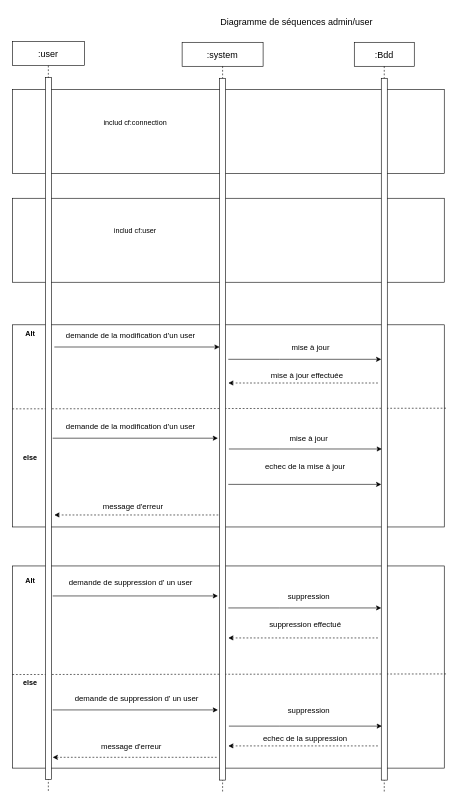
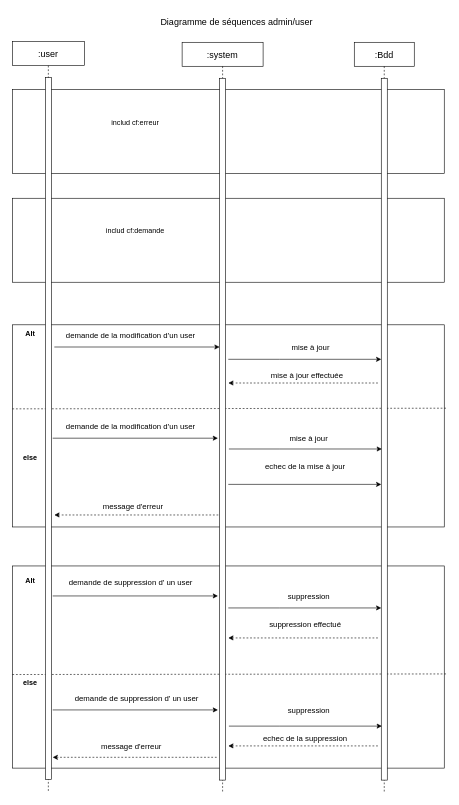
  <mxCell id="0" />
  <mxCell id="1" parent="0" />
  <mxCell id="2" value="" style="rounded=0;whiteSpace=wrap;html=1;" parent="1" vertex="1"><mxGeometry x="20" y="541" width="720" height="337" as="geometry" /></mxCell>
  <mxCell id="3" value="" style="endArrow=classic;html=1;rounded=0;" parent="1" edge="1"><mxGeometry width="50" height="50" relative="1" as="geometry"><mxPoint x="90" y="578" as="sourcePoint" /><mxPoint x="365.5" y="578" as="targetPoint" /></mxGeometry></mxCell>
  <mxCell id="4" value="&lt;span style=&quot;font-size: 13px;&quot;&gt;demande de la modification d'un user&lt;/span&gt;" style="edgeLabel;html=1;align=center;verticalAlign=middle;resizable=0;points=[];" parent="3" vertex="1" connectable="0"><mxGeometry x="-0.103" y="3" relative="1" as="geometry"><mxPoint x="2" y="-17" as="offset" /></mxGeometry></mxCell>
  <mxCell id="5" value="&lt;span style=&quot;font-size: 13px;&quot;&gt;mise à jour&lt;/span&gt;" style="edgeLabel;html=1;align=center;verticalAlign=middle;resizable=0;points=[];" parent="3" vertex="1" connectable="0"><mxGeometry x="-0.103" y="3" relative="1" as="geometry"><mxPoint x="302" y="3" as="offset" /></mxGeometry></mxCell>
  <mxCell id="6" value="&lt;span style=&quot;font-size: 13px;&quot;&gt;mise à jour effectuée&lt;/span&gt;" style="edgeLabel;html=1;align=center;verticalAlign=middle;resizable=0;points=[];" parent="3" vertex="1" connectable="0"><mxGeometry x="-0.103" y="3" relative="1" as="geometry"><mxPoint x="296" y="49" as="offset" /></mxGeometry></mxCell>
  <mxCell id="7" value="&lt;span style=&quot;font-size: 13px;&quot;&gt;message d'erreur&lt;/span&gt;" style="edgeLabel;html=1;align=center;verticalAlign=middle;resizable=0;points=[];" parent="3" vertex="1" connectable="0"><mxGeometry x="-0.103" y="3" relative="1" as="geometry"><mxPoint x="6" y="268" as="offset" /></mxGeometry></mxCell>
  <mxCell id="8" value="" style="endArrow=classic;html=1;rounded=0;" parent="1" edge="1"><mxGeometry width="50" height="50" relative="1" as="geometry"><mxPoint x="380" y="598.5" as="sourcePoint" /><mxPoint x="635" y="598.5" as="targetPoint" /><Array as="points"><mxPoint x="465" y="598.5" /></Array></mxGeometry></mxCell>
  <mxCell id="9" value="" style="endArrow=none;dashed=1;html=1;rounded=0;startArrow=classic;startFill=1;" parent="1" edge="1"><mxGeometry width="50" height="50" relative="1" as="geometry"><mxPoint x="380" y="638" as="sourcePoint" /><mxPoint x="630" y="638" as="targetPoint" /></mxGeometry></mxCell>
  <mxCell id="10" value="" style="endArrow=classic;html=1;rounded=0;" parent="1" edge="1"><mxGeometry width="50" height="50" relative="1" as="geometry"><mxPoint x="87.25" y="730" as="sourcePoint" /><mxPoint x="362.75" y="730" as="targetPoint" /></mxGeometry></mxCell>
  <mxCell id="11" value="&lt;span style=&quot;font-size: 13px;&quot;&gt;demande de la modification d'un user&lt;/span&gt;" style="edgeLabel;html=1;align=center;verticalAlign=middle;resizable=0;points=[];" parent="10" vertex="1" connectable="0"><mxGeometry x="-0.103" y="3" relative="1" as="geometry"><mxPoint x="5" y="-17" as="offset" /></mxGeometry></mxCell>
  <mxCell id="12" value="&lt;span style=&quot;font-size: 13px;&quot;&gt;mise à jour&lt;/span&gt;" style="edgeLabel;html=1;align=center;verticalAlign=middle;resizable=0;points=[];" parent="10" vertex="1" connectable="0"><mxGeometry x="-0.103" y="3" relative="1" as="geometry"><mxPoint x="302" y="3" as="offset" /></mxGeometry></mxCell>
  <mxCell id="13" value="&lt;span style=&quot;font-size: 13px;&quot;&gt;echec de la mise à jour&lt;/span&gt;" style="edgeLabel;html=1;align=center;verticalAlign=middle;resizable=0;points=[];" parent="10" vertex="1" connectable="0"><mxGeometry x="-0.103" y="3" relative="1" as="geometry"><mxPoint x="296" y="49" as="offset" /></mxGeometry></mxCell>
  <mxCell id="14" value="" style="endArrow=none;dashed=1;html=1;rounded=0;entryX=1.004;entryY=0.611;entryDx=0;entryDy=0;entryPerimeter=0;" parent="1" edge="1"><mxGeometry width="50" height="50" relative="1" as="geometry"><mxPoint x="20" y="681.09" as="sourcePoint" /><mxPoint x="742.88" y="679.997" as="targetPoint" /></mxGeometry></mxCell>
- <mxCell id="15" value="&lt;font style=&quot;font-size: 15px;&quot;&gt;Diagramme de séquences admin/user&lt;/font&gt;" style="text;html=1;align=center;verticalAlign=middle;whiteSpace=wrap;rounded=0;" parent="1" vertex="1"><mxGeometry x="336" y="20" width="315.5" height="30" as="geometry" /></mxCell>
+ <mxCell id="15" value="&lt;font style=&quot;font-size: 15px;&quot;&gt;Diagramme de séquences admin/user&lt;/font&gt;" style="text;html=1;align=center;verticalAlign=middle;whiteSpace=wrap;rounded=0;" parent="1" vertex="1"><mxGeometry x="236" y="20" width="315.5" height="30" as="geometry" /></mxCell>
  <mxCell id="16" value="" style="endArrow=classic;html=1;rounded=0;" parent="1" edge="1"><mxGeometry width="50" height="50" relative="1" as="geometry"><mxPoint x="380" y="807" as="sourcePoint" /><mxPoint x="635" y="807" as="targetPoint" /></mxGeometry></mxCell>
  <mxCell id="17" value="" style="endArrow=none;dashed=1;html=1;rounded=0;startArrow=classic;startFill=1;" parent="1" edge="1"><mxGeometry width="50" height="50" relative="1" as="geometry"><mxPoint x="90" y="858" as="sourcePoint" /><mxPoint x="365.5" y="858" as="targetPoint" /></mxGeometry></mxCell>
  <mxCell id="18" value="&lt;b&gt;else&lt;/b&gt;" style="text;html=1;align=center;verticalAlign=middle;whiteSpace=wrap;rounded=0;" parent="1" vertex="1"><mxGeometry x="20" y="748" width="60" height="30" as="geometry" /></mxCell>
  <mxCell id="19" value="&lt;b&gt;Alt&lt;/b&gt;" style="text;html=1;align=center;verticalAlign=middle;whiteSpace=wrap;rounded=0;" parent="1" vertex="1"><mxGeometry x="20" y="541" width="60" height="30" as="geometry" /></mxCell>
  <mxCell id="20" value="" style="rounded=0;whiteSpace=wrap;html=1;" parent="1" vertex="1"><mxGeometry x="20" y="149" width="720" height="140" as="geometry" /></mxCell>
- <mxCell id="21" value="includ cf:connection" style="text;html=1;align=center;verticalAlign=middle;whiteSpace=wrap;rounded=0;" parent="1" vertex="1"><mxGeometry x="110" y="189" width="230" height="30" as="geometry" /></mxCell>
+ <mxCell id="21" value="includ cf:erreur" style="text;html=1;align=center;verticalAlign=middle;whiteSpace=wrap;rounded=0;" parent="1" vertex="1"><mxGeometry x="110" y="189" width="230" height="30" as="geometry" /></mxCell>
  <mxCell id="22" value="" style="rounded=0;whiteSpace=wrap;html=1;" parent="1" vertex="1"><mxGeometry x="20" y="943" width="720" height="337" as="geometry" /></mxCell>
  <mxCell id="23" value="&lt;b&gt;Alt&lt;/b&gt;" style="text;html=1;align=center;verticalAlign=middle;whiteSpace=wrap;rounded=0;" parent="1" vertex="1"><mxGeometry x="20" y="953" width="60" height="30" as="geometry" /></mxCell>
  <mxCell id="24" value="" style="endArrow=classic;html=1;rounded=0;" parent="1" edge="1"><mxGeometry width="50" height="50" relative="1" as="geometry"><mxPoint x="87.25" y="993" as="sourcePoint" /><mxPoint x="362.75" y="993" as="targetPoint" /></mxGeometry></mxCell>
  <mxCell id="25" value="&lt;span style=&quot;font-size: 13px;&quot;&gt;demande de suppression d' un user&lt;/span&gt;" style="edgeLabel;html=1;align=center;verticalAlign=middle;resizable=0;points=[];" parent="24" vertex="1" connectable="0"><mxGeometry x="-0.103" y="3" relative="1" as="geometry"><mxPoint x="5" y="-20" as="offset" /></mxGeometry></mxCell>
  <mxCell id="26" value="&lt;span style=&quot;font-size: 13px;&quot;&gt;suppression&lt;/span&gt;" style="edgeLabel;html=1;align=center;verticalAlign=middle;resizable=0;points=[];" parent="24" vertex="1" connectable="0"><mxGeometry x="-0.103" y="3" relative="1" as="geometry"><mxPoint x="302" y="3" as="offset" /></mxGeometry></mxCell>
  <mxCell id="27" value="&lt;span style=&quot;font-size: 13px;&quot;&gt;suppression effectué&lt;/span&gt;" style="edgeLabel;html=1;align=center;verticalAlign=middle;resizable=0;points=[];" parent="24" vertex="1" connectable="0"><mxGeometry x="-0.103" y="3" relative="1" as="geometry"><mxPoint x="296" y="49" as="offset" /></mxGeometry></mxCell>
  <mxCell id="28" value="&lt;span style=&quot;font-size: 13px;&quot;&gt;message d'erreur&lt;/span&gt;" style="edgeLabel;html=1;align=center;verticalAlign=middle;resizable=0;points=[];" parent="24" vertex="1" connectable="0"><mxGeometry x="-0.103" y="3" relative="1" as="geometry"><mxPoint x="6" y="253" as="offset" /></mxGeometry></mxCell>
  <mxCell id="29" value="" style="endArrow=classic;html=1;rounded=0;" parent="1" edge="1"><mxGeometry width="50" height="50" relative="1" as="geometry"><mxPoint x="380" y="1013" as="sourcePoint" /><mxPoint x="635" y="1013" as="targetPoint" /><Array as="points"><mxPoint x="465" y="1013" /></Array></mxGeometry></mxCell>
  <mxCell id="30" value="" style="endArrow=none;dashed=1;html=1;rounded=0;startArrow=classic;startFill=1;" parent="1" edge="1"><mxGeometry width="50" height="50" relative="1" as="geometry"><mxPoint x="380" y="1063" as="sourcePoint" /><mxPoint x="630" y="1063" as="targetPoint" /></mxGeometry></mxCell>
  <mxCell id="31" value="" style="endArrow=none;dashed=1;html=1;rounded=0;entryX=1.004;entryY=0.611;entryDx=0;entryDy=0;entryPerimeter=0;" parent="1" edge="1"><mxGeometry width="50" height="50" relative="1" as="geometry"><mxPoint x="20" y="1124" as="sourcePoint" /><mxPoint x="743" y="1123" as="targetPoint" /></mxGeometry></mxCell>
  <mxCell id="32" value="" style="endArrow=classic;html=1;rounded=0;" parent="1" edge="1"><mxGeometry width="50" height="50" relative="1" as="geometry"><mxPoint x="87.25" y="1183" as="sourcePoint" /><mxPoint x="362.75" y="1183" as="targetPoint" /></mxGeometry></mxCell>
  <mxCell id="33" value="&lt;span style=&quot;font-size: 13px;&quot;&gt;demande de suppression d' un user&lt;/span&gt;" style="edgeLabel;html=1;align=center;verticalAlign=middle;resizable=0;points=[];" parent="32" vertex="1" connectable="0"><mxGeometry x="-0.103" y="3" relative="1" as="geometry"><mxPoint x="15" y="-17" as="offset" /></mxGeometry></mxCell>
  <mxCell id="34" value="&lt;span style=&quot;font-size: 13px;&quot;&gt;suppression&lt;/span&gt;" style="edgeLabel;html=1;align=center;verticalAlign=middle;resizable=0;points=[];" parent="32" vertex="1" connectable="0"><mxGeometry x="-0.103" y="3" relative="1" as="geometry"><mxPoint x="302" y="3" as="offset" /></mxGeometry></mxCell>
  <mxCell id="35" value="&lt;span style=&quot;font-size: 13px;&quot;&gt;echec de la suppression&lt;/span&gt;" style="edgeLabel;html=1;align=center;verticalAlign=middle;resizable=0;points=[];" parent="32" vertex="1" connectable="0"><mxGeometry x="-0.103" y="3" relative="1" as="geometry"><mxPoint x="296" y="49" as="offset" /></mxGeometry></mxCell>
  <mxCell id="36" value="" style="endArrow=none;dashed=1;html=1;rounded=0;startArrow=classic;startFill=1;" parent="1" edge="1"><mxGeometry width="50" height="50" relative="1" as="geometry"><mxPoint x="87.25" y="1262" as="sourcePoint" /><mxPoint x="362.75" y="1262" as="targetPoint" /></mxGeometry></mxCell>
  <mxCell id="37" value="" style="endArrow=none;dashed=1;html=1;rounded=0;startArrow=classic;startFill=1;" parent="1" edge="1"><mxGeometry width="50" height="50" relative="1" as="geometry"><mxPoint x="380" y="1243" as="sourcePoint" /><mxPoint x="630" y="1243" as="targetPoint" /></mxGeometry></mxCell>
  <mxCell id="38" value="&lt;b&gt;else&lt;/b&gt;" style="text;html=1;align=center;verticalAlign=middle;whiteSpace=wrap;rounded=0;" parent="1" vertex="1"><mxGeometry x="20" y="1123" width="60" height="30" as="geometry" /></mxCell>
  <mxCell id="39" value="" style="rounded=0;whiteSpace=wrap;html=1;" parent="1" vertex="1"><mxGeometry x="20" y="330" width="720" height="140" as="geometry" /></mxCell>
  <mxCell id="40" value="&lt;font style=&quot;font-size: 15px;&quot;&gt;:user&lt;/font&gt;" style="shape=umlLifeline;perimeter=lifelinePerimeter;whiteSpace=wrap;html=1;container=0;dropTarget=0;collapsible=0;recursiveResize=0;outlineConnect=0;portConstraint=eastwest;newEdgeStyle={&quot;edgeStyle&quot;:&quot;elbowEdgeStyle&quot;,&quot;elbow&quot;:&quot;vertical&quot;,&quot;curved&quot;:0,&quot;rounded&quot;:0};" parent="1" vertex="1"><mxGeometry x="20" y="69" width="120" height="1251" as="geometry" /></mxCell>
  <mxCell id="41" value="" style="html=1;points=[];perimeter=orthogonalPerimeter;outlineConnect=0;targetShapes=umlLifeline;portConstraint=eastwest;newEdgeStyle={&quot;edgeStyle&quot;:&quot;elbowEdgeStyle&quot;,&quot;elbow&quot;:&quot;vertical&quot;,&quot;curved&quot;:0,&quot;rounded&quot;:0};" parent="40" vertex="1"><mxGeometry x="55" y="60" width="10" height="1170" as="geometry" /></mxCell>
  <mxCell id="42" value="&lt;font style=&quot;font-size: 15px;&quot;&gt;:system&lt;/font&gt;" style="shape=umlLifeline;perimeter=lifelinePerimeter;whiteSpace=wrap;html=1;container=0;dropTarget=0;collapsible=0;recursiveResize=0;outlineConnect=0;portConstraint=eastwest;newEdgeStyle={&quot;edgeStyle&quot;:&quot;elbowEdgeStyle&quot;,&quot;elbow&quot;:&quot;vertical&quot;,&quot;curved&quot;:0,&quot;rounded&quot;:0};" parent="1" vertex="1"><mxGeometry x="303" y="70" width="135" height="1250" as="geometry" /></mxCell>
  <mxCell id="43" value="" style="html=1;points=[];perimeter=orthogonalPerimeter;outlineConnect=0;targetShapes=umlLifeline;portConstraint=eastwest;newEdgeStyle={&quot;edgeStyle&quot;:&quot;elbowEdgeStyle&quot;,&quot;elbow&quot;:&quot;vertical&quot;,&quot;curved&quot;:0,&quot;rounded&quot;:0};" parent="42" vertex="1"><mxGeometry x="62.5" y="60" width="10" height="1170" as="geometry" /></mxCell>
  <mxCell id="44" value="&lt;font style=&quot;font-size: 15px;&quot;&gt;:Bdd&lt;/font&gt;" style="shape=umlLifeline;perimeter=lifelinePerimeter;whiteSpace=wrap;html=1;container=0;dropTarget=0;collapsible=0;recursiveResize=0;outlineConnect=0;portConstraint=eastwest;newEdgeStyle={&quot;edgeStyle&quot;:&quot;elbowEdgeStyle&quot;,&quot;elbow&quot;:&quot;vertical&quot;,&quot;curved&quot;:0,&quot;rounded&quot;:0};" parent="1" vertex="1"><mxGeometry x="590" y="70" width="100" height="1250" as="geometry" /></mxCell>
  <mxCell id="45" value="" style="html=1;points=[];perimeter=orthogonalPerimeter;outlineConnect=0;targetShapes=umlLifeline;portConstraint=eastwest;newEdgeStyle={&quot;edgeStyle&quot;:&quot;elbowEdgeStyle&quot;,&quot;elbow&quot;:&quot;vertical&quot;,&quot;curved&quot;:0,&quot;rounded&quot;:0};" parent="44" vertex="1"><mxGeometry x="45" y="60" width="10" height="1170" as="geometry" /></mxCell>
- <mxCell id="46" value="includ cf:user" style="text;html=1;align=center;verticalAlign=middle;whiteSpace=wrap;rounded=0;" parent="1" vertex="1"><mxGeometry x="110" y="370" width="230" height="30" as="geometry" /></mxCell>
+ <mxCell id="46" value="includ cf:demande" style="text;html=1;align=center;verticalAlign=middle;whiteSpace=wrap;rounded=0;" parent="1" vertex="1"><mxGeometry x="110" y="370" width="230" height="30" as="geometry" /></mxCell>
  <mxCell id="47" value="" style="endArrow=classic;html=1;rounded=0;" parent="1" edge="1"><mxGeometry width="50" height="50" relative="1" as="geometry"><mxPoint x="381" y="748" as="sourcePoint" /><mxPoint x="636" y="748" as="targetPoint" /><Array as="points"><mxPoint x="466" y="748" /></Array></mxGeometry></mxCell>
  <mxCell id="48" value="" style="endArrow=classic;html=1;rounded=0;" parent="1" edge="1"><mxGeometry width="50" height="50" relative="1" as="geometry"><mxPoint x="381" y="1210" as="sourcePoint" /><mxPoint x="636" y="1210" as="targetPoint" /><Array as="points"><mxPoint x="466" y="1210" /></Array></mxGeometry></mxCell>
